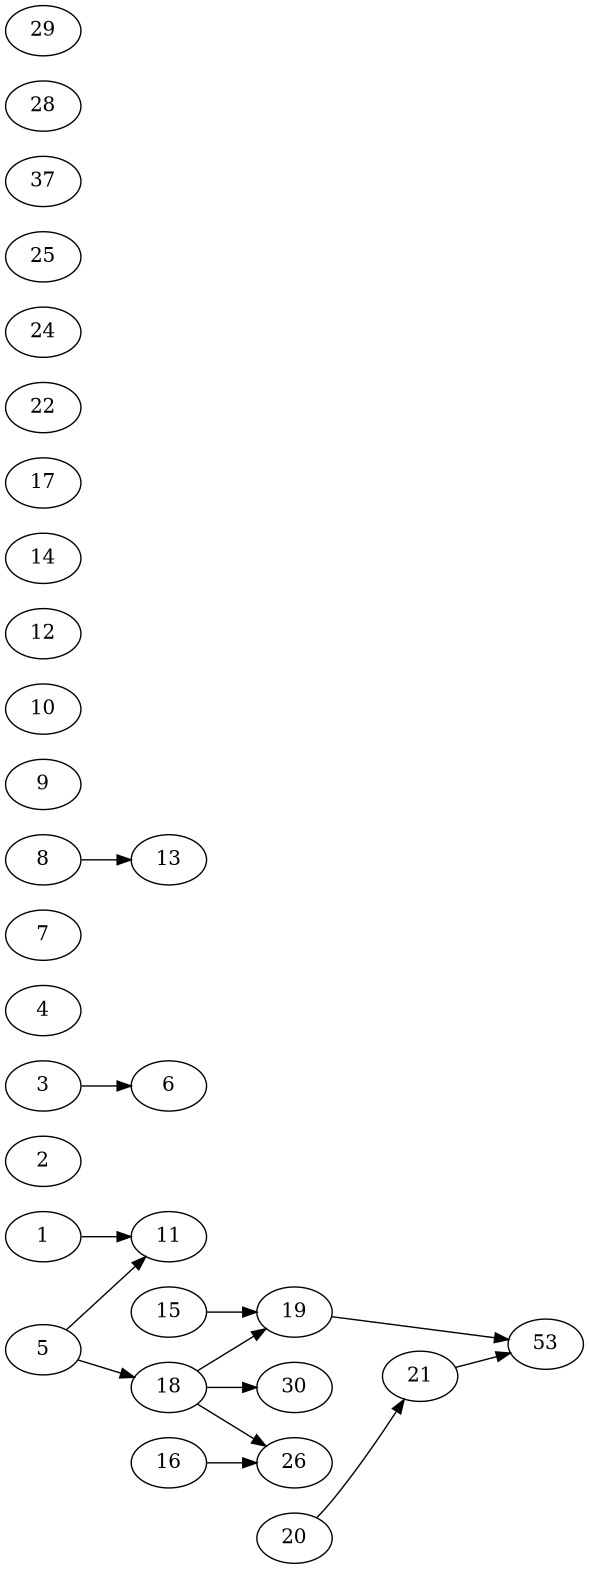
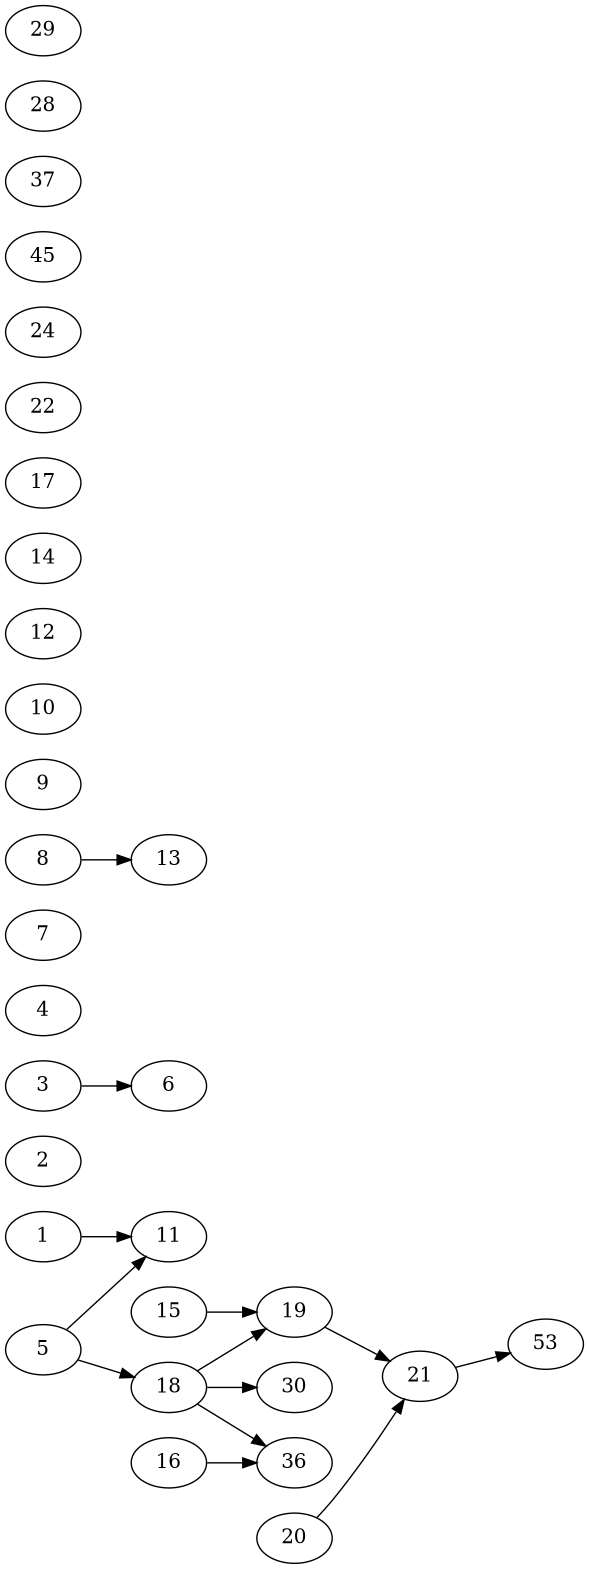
  digraph {
    rankdir=LR
    node [Processor=12 Start=0 Weight=6]
    edge [Weight=8]
    1 [Processor=5 Weight=3]
    11 [Processor=7 Start=31]
    2 [Processor=16 Weight=8]
    3 [Weight=7]
    6 [Start=7]
    20 [Start=13]
    21 [Start=23 Weight=5]
    4 [Processor=13 Start=17 Weight=10]
    5 [Processor=10 Weight=2]
    18 [Processor=10 Start=2 Weight=4]
    19 [Start=19 Weight=4]
-   26 [Processor=14 Start=28 Weight=9]
+   26 [Processor=14 Start=28 Weight=9 label=36]
    30 [Processor=9 Start=30 Weight=7]
    n14 [Start=28 Weight=9 label=53]
    7 [Processor=8 Start=27 Weight=10]
    8 [Processor=13 Start=5 Weight=2]
    13 [Processor=13 Start=7 Weight=10]
    9 [Processor=15 Start=27 Weight=3]
    10 [Processor=1 Start=30 Weight=7]
    12 [Processor=7 Start=19 Weight=9]
    14 [Processor=6 Weight=7]
    15 [Processor=4 Start=8]
    16 [Processor=14 Start=14 Weight=4]
    17 [Processor=16 Start=19 Weight=8]
    22 [Processor=7 Weight=8]
    24 [Processor=2 Start=8 Weight=9]
-   25 [Processor=15 Weight=8]
+   25 [Processor=15 Weight=8 label=45]
    n28 [Processor=11 Start=2 label=37]
    28 [Processor=9 Weight=5]
    29 [Processor=3 Start=31]
    1 -> 11 [Weight=21]
    3 -> 6 [Weight=13]
    20 -> 21 [Weight=21]
    21 -> n14 [Weight=5]
    5 -> 11
    5 -> 18
    18 -> 19
    18 -> 26
    18 -> 30 [Weight=24]
-   19 -> n14 [Weight=21]
+   19 -> 21 [Weight=21]
    8 -> 13 [Weight=16]
    15 -> 19 [Weight=5]
    16 -> 26 [Weight=19]
  }
